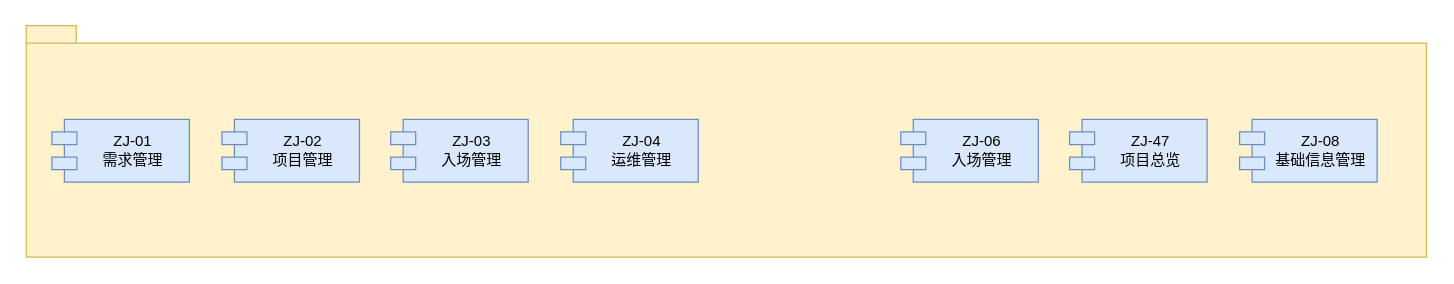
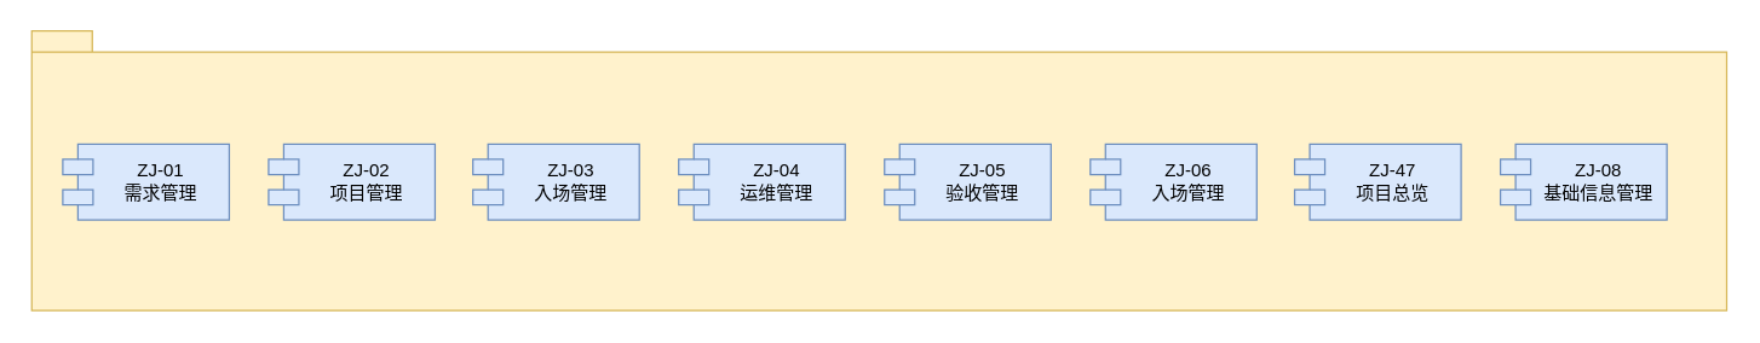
  <mxCell id="0" />
  <mxCell id="1" parent="0" />
  <mxCell id="2" value="" style="shape=folder;fontStyle=1;spacingTop=10;tabWidth=40;tabHeight=14;tabPosition=left;html=1;fontSize=18;verticalAlign=top;fillColor=#fff2cc;strokeColor=#d6b656;" parent="1" vertex="1"><mxGeometry x="20.5" y="20" width="1120" height="185" as="geometry" /></mxCell>
  <mxCell id="3" value="ZJ-01&#10;需求管理" style="shape=module;align=center;spacingLeft=20;align=center;verticalAlign=middle;whiteSpace=wrap;labelPosition=center;verticalLabelPosition=middle;fillColor=#dae8fc;strokeColor=#6c8ebf;" parent="1" vertex="1"><mxGeometry x="41" y="95" width="110" height="50" as="geometry" /></mxCell>
  <mxCell id="4" value="ZJ-02&#10;项目管理" style="shape=module;align=center;spacingLeft=20;align=center;verticalAlign=middle;whiteSpace=wrap;labelPosition=center;verticalLabelPosition=middle;fillColor=#dae8fc;strokeColor=#6c8ebf;" parent="1" vertex="1"><mxGeometry x="177" y="95" width="110" height="50" as="geometry" /></mxCell>
  <mxCell id="5" value="ZJ-03&#10;入场管理" style="shape=module;align=center;spacingLeft=20;align=center;verticalAlign=middle;whiteSpace=wrap;labelPosition=center;verticalLabelPosition=middle;fillColor=#dae8fc;strokeColor=#6c8ebf;" parent="1" vertex="1"><mxGeometry x="312" y="95" width="110" height="50" as="geometry" /></mxCell>
  <mxCell id="6" value="ZJ-04&#10;运维管理" style="shape=module;align=center;spacingLeft=20;align=center;verticalAlign=middle;whiteSpace=wrap;labelPosition=center;verticalLabelPosition=middle;fillColor=#dae8fc;strokeColor=#6c8ebf;" parent="1" vertex="1"><mxGeometry x="448" y="95" width="110" height="50" as="geometry" /></mxCell>
  <mxCell id="7" value="ZJ-06&#10;入场管理" style="shape=module;align=center;spacingLeft=20;align=center;verticalAlign=middle;whiteSpace=wrap;labelPosition=center;verticalLabelPosition=middle;fillColor=#dae8fc;strokeColor=#6c8ebf;" parent="1" vertex="1"><mxGeometry x="720" y="95" width="110" height="50" as="geometry" /></mxCell>
+ <mxCell id="8" value="ZJ-05&#10;验收管理" style="shape=module;align=center;spacingLeft=20;align=center;verticalAlign=middle;whiteSpace=wrap;labelPosition=center;verticalLabelPosition=middle;fillColor=#dae8fc;strokeColor=#6c8ebf;" parent="1" vertex="1"><mxGeometry x="584" y="95" width="110" height="50" as="geometry" /></mxCell>
  <mxCell id="9" value="ZJ-47&#10;项目总览" style="shape=module;align=center;spacingLeft=20;align=center;verticalAlign=middle;whiteSpace=wrap;labelPosition=center;verticalLabelPosition=middle;fillColor=#dae8fc;strokeColor=#6c8ebf;" parent="1" vertex="1"><mxGeometry x="855" y="95" width="110" height="50" as="geometry" /></mxCell>
  <mxCell id="10" value="ZJ-08&#10;基础信息管理" style="shape=module;align=center;spacingLeft=20;align=center;verticalAlign=middle;whiteSpace=wrap;labelPosition=center;verticalLabelPosition=middle;fillColor=#dae8fc;strokeColor=#6c8ebf;" parent="1" vertex="1"><mxGeometry x="991" y="95" width="110" height="50" as="geometry" /></mxCell>
